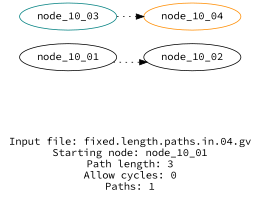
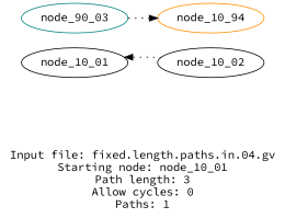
  digraph {
    fontname="Source Code Pro"
    label="Input file: fixed.length.paths.in.04.gv\nStarting node: node_10_01\nPath length: 3\nAllow cycles: 0\nPaths: 1"
    rankdir=LR
    node [color=black fontname="Source Code Pro"]
    edge [fontname="Source Code Pro" style=dotted]
    n1 [label=node_10_01]
    n2 [label=node_10_02]
-   n3 [color=teal label=node_10_03]
-   n4 [color=darkorange label=node_10_04]
-   n1 -> n2
+   n3 [color=teal label=node_90_03]
+   n4 [color=darkorange label=node_10_94]
+   n2 -> n1
    n3 -> n4
  }
